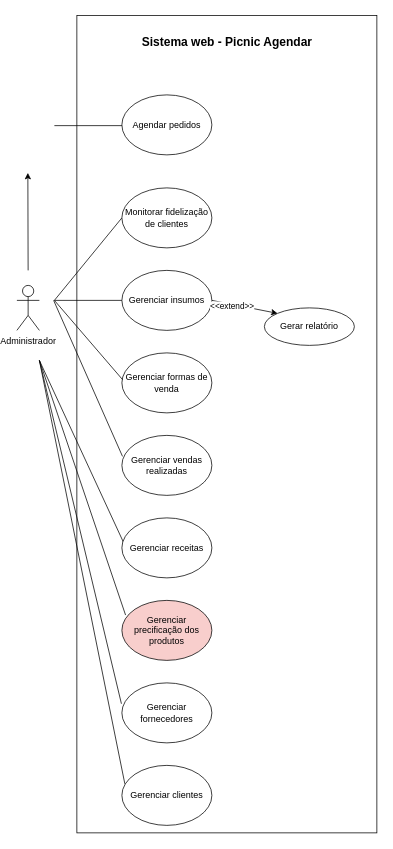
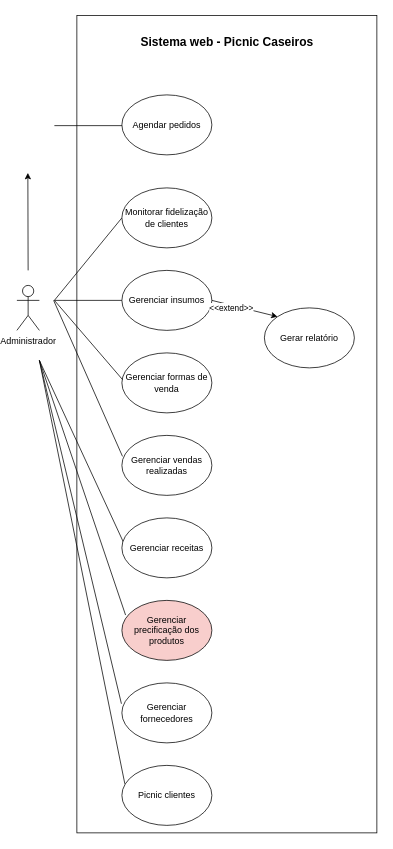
  <mxCell id="0" />
  <mxCell id="1" parent="0" />
  <mxCell id="2" value="" style="rounded=0;whiteSpace=wrap;html=1;" parent="1" vertex="1"><mxGeometry x="100" y="20" width="400" height="1090" as="geometry" /></mxCell>
  <mxCell id="3" value="" style="endArrow=none;html=1;rounded=0;entryX=0.026;entryY=0.434;entryDx=0;entryDy=0;entryPerimeter=0;" parent="1" target="4" edge="1"><mxGeometry width="50" height="50" relative="1" as="geometry"><mxPoint x="50" y="480" as="sourcePoint" /><mxPoint x="-420" y="120" as="targetPoint" /></mxGeometry></mxCell>
  <mxCell id="4" value="Gerenciar receitas" style="ellipse;whiteSpace=wrap;html=1;" parent="1" vertex="1"><mxGeometry x="160" y="690" width="120" height="80" as="geometry" /></mxCell>
- <mxCell id="5" value="&lt;font style=&quot;font-size: 16px;&quot;&gt;&lt;b&gt;Sistema web - Picnic Agendar&lt;/b&gt;&lt;/font&gt;" style="text;html=1;align=center;verticalAlign=middle;resizable=0;points=[];autosize=1;strokeColor=none;fillColor=none;" parent="1" vertex="1"><mxGeometry x="175" y="40" width="250" height="30" as="geometry" /></mxCell>
+ <mxCell id="5" value="&lt;font style=&quot;font-size: 16px;&quot;&gt;&lt;b&gt;Sistema web - Picnic Caseiros&lt;/b&gt;&lt;/font&gt;" style="text;html=1;align=center;verticalAlign=middle;resizable=0;points=[];autosize=1;strokeColor=none;fillColor=none;" parent="1" vertex="1"><mxGeometry x="175" y="40" width="250" height="30" as="geometry" /></mxCell>
  <mxCell id="6" value="" style="endArrow=none;html=1;rounded=0;exitX=0;exitY=0.5;exitDx=0;exitDy=0;" parent="1" source="10" edge="1"><mxGeometry width="50" height="50" relative="1" as="geometry"><mxPoint x="50" y="375" as="sourcePoint" /><mxPoint x="70" y="400" as="targetPoint" /></mxGeometry></mxCell>
  <mxCell id="7" value="" style="endArrow=none;html=1;rounded=0;entryX=0.041;entryY=0.245;entryDx=0;entryDy=0;entryPerimeter=0;" parent="1" target="8" edge="1"><mxGeometry width="50" height="50" relative="1" as="geometry"><mxPoint x="50" y="480" as="sourcePoint" /><mxPoint x="-430" y="-40" as="targetPoint" /></mxGeometry></mxCell>
  <mxCell id="8" value="Gerenciar precificação dos produtos" style="ellipse;whiteSpace=wrap;html=1;fillColor=#f8cecc;" parent="1" vertex="1"><mxGeometry x="160" y="800" width="120" height="80" as="geometry" /></mxCell>
  <mxCell id="9" value="Gerenciar vendas realizadas" style="ellipse;whiteSpace=wrap;html=1;" parent="1" vertex="1"><mxGeometry x="160" y="580" width="120" height="80" as="geometry" /></mxCell>
  <mxCell id="10" value="Monitorar fidelização de clientes" style="ellipse;whiteSpace=wrap;html=1;" parent="1" vertex="1"><mxGeometry x="160" y="250" width="120" height="80" as="geometry" /></mxCell>
  <mxCell id="11" value="Gerenciar fornecedores" style="ellipse;whiteSpace=wrap;html=1;" parent="1" vertex="1"><mxGeometry x="160" y="910" width="120" height="80" as="geometry" /></mxCell>
  <mxCell id="12" value="" style="endArrow=none;html=1;rounded=0;" parent="1" edge="1"><mxGeometry width="50" height="50" relative="1" as="geometry"><mxPoint x="163" y="167" as="sourcePoint" /><mxPoint x="70" y="167" as="targetPoint" /></mxGeometry></mxCell>
  <mxCell id="13" value="Agendar pedidos" style="ellipse;whiteSpace=wrap;html=1;" parent="1" vertex="1"><mxGeometry x="160" y="126" width="120" height="80" as="geometry" /></mxCell>
  <mxCell id="14" value="" style="endArrow=classic;html=1;rounded=0;" parent="1" edge="1"><mxGeometry width="50" height="50" relative="1" as="geometry"><mxPoint x="35" y="360" as="sourcePoint" /><mxPoint x="34.64" y="230" as="targetPoint" /></mxGeometry></mxCell>
  <mxCell id="15" value="Administrador" style="shape=umlActor;verticalLabelPosition=bottom;verticalAlign=top;html=1;" parent="1" vertex="1"><mxGeometry x="20" y="380" width="30" height="60" as="geometry" /></mxCell>
  <mxCell id="16" value="Gerenciar insumos" style="ellipse;whiteSpace=wrap;html=1;" parent="1" vertex="1"><mxGeometry x="160" y="360" width="120" height="80" as="geometry" /></mxCell>
  <mxCell id="17" value="Gerenciar formas de venda" style="ellipse;whiteSpace=wrap;html=1;" parent="1" vertex="1"><mxGeometry x="160" y="470" width="120" height="80" as="geometry" /></mxCell>
  <mxCell id="18" value="" style="endArrow=none;html=1;rounded=0;exitX=0;exitY=0.5;exitDx=0;exitDy=0;" parent="1" source="16" edge="1"><mxGeometry width="50" height="50" relative="1" as="geometry"><mxPoint x="170" y="300" as="sourcePoint" /><mxPoint x="70" y="400" as="targetPoint" /></mxGeometry></mxCell>
  <mxCell id="19" value="" style="endArrow=none;html=1;rounded=0;exitX=0.007;exitY=0.445;exitDx=0;exitDy=0;exitPerimeter=0;" parent="1" source="17" edge="1"><mxGeometry width="50" height="50" relative="1" as="geometry"><mxPoint x="170" y="410" as="sourcePoint" /><mxPoint x="70" y="400" as="targetPoint" /></mxGeometry></mxCell>
  <mxCell id="20" value="" style="endArrow=none;html=1;rounded=0;exitX=0.007;exitY=0.35;exitDx=0;exitDy=0;exitPerimeter=0;" parent="1" source="9" edge="1"><mxGeometry width="50" height="50" relative="1" as="geometry"><mxPoint x="160" y="530" as="sourcePoint" /><mxPoint x="69" y="400" as="targetPoint" /></mxGeometry></mxCell>
- <mxCell id="21" value="Gerar relatório" style="ellipse;whiteSpace=wrap;html=1;" parent="1" vertex="1"><mxGeometry x="350" y="410" width="120" height="50" as="geometry" /></mxCell>
+ <mxCell id="21" value="Gerar relatório" style="ellipse;whiteSpace=wrap;html=1;" parent="1" vertex="1"><mxGeometry x="350" y="410" width="120" height="80" as="geometry" /></mxCell>
  <mxCell id="22" value="" style="endArrow=classic;html=1;rounded=0;dashed=0;dashPattern=8 8;exitX=1;exitY=0.5;exitDx=0;exitDy=0;entryX=0;entryY=0;entryDx=0;entryDy=0;" parent="1" source="16" target="21" edge="1"><mxGeometry width="50" height="50" relative="1" as="geometry"><mxPoint x="290" y="300" as="sourcePoint" /><mxPoint x="420" y="415" as="targetPoint" /></mxGeometry></mxCell>
  <mxCell id="23" value="&amp;lt;&amp;lt;extend&amp;gt;&amp;gt;" style="edgeLabel;html=1;align=center;verticalAlign=middle;resizable=0;points=[];" parent="22" vertex="1" connectable="0"><mxGeometry x="-0.226" y="-1" relative="1" as="geometry"><mxPoint x="-8" as="offset" /></mxGeometry></mxCell>
  <mxCell id="24" value="" style="endArrow=none;html=1;rounded=0;entryX=-0.005;entryY=0.348;entryDx=0;entryDy=0;entryPerimeter=0;" parent="1" target="11" edge="1"><mxGeometry width="50" height="50" relative="1" as="geometry"><mxPoint x="50" y="480" as="sourcePoint" /><mxPoint x="175" y="830" as="targetPoint" /></mxGeometry></mxCell>
- <mxCell id="25" value="Gerenciar clientes" style="ellipse;whiteSpace=wrap;html=1;" vertex="1" parent="1"><mxGeometry x="160" y="1020" width="120" height="80" as="geometry" /></mxCell>
+ <mxCell id="25" value="Picnic clientes" style="ellipse;whiteSpace=wrap;html=1;" vertex="1" parent="1"><mxGeometry x="160" y="1020" width="120" height="80" as="geometry" /></mxCell>
  <mxCell id="26" value="" style="endArrow=none;html=1;rounded=0;entryX=0.033;entryY=0.308;entryDx=0;entryDy=0;entryPerimeter=0;" edge="1" parent="1" target="25"><mxGeometry width="50" height="50" relative="1" as="geometry"><mxPoint x="50" y="480" as="sourcePoint" /><mxPoint x="169" y="948" as="targetPoint" /></mxGeometry></mxCell>
